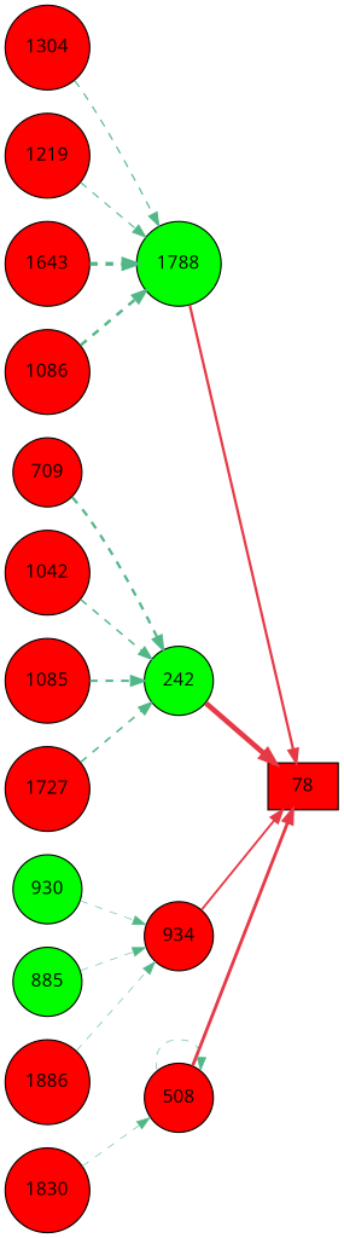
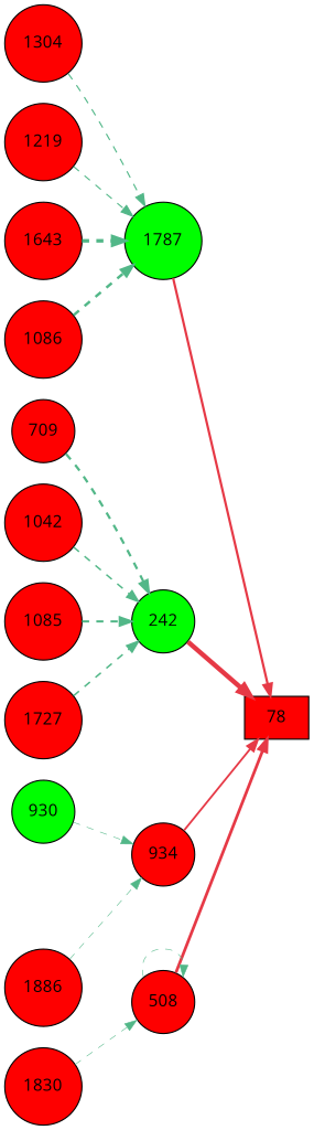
  digraph {
    fontname="Open Sans"
    rankdir=LR
    node [fillcolor="#fe0000" fontname="Open Sans" shape=circle style=filled]
    edge [color="#52b788" fontname="Open Sans" penwidth=0.50 style=dashed]
    n1 [label=1304]
-   n2 [fillcolor="#00fe00" label=1788]
+   n2 [fillcolor="#00fe00" label=1787]
    n3 [label=78 shape=box]
    n4 [label=1219]
    n5 [label=709]
    n6 [fillcolor="#00fe00" label=242]
    n7 [label=934]
    n8 [label=1830]
    n9 [label=508]
    n10 [label=1643]
    n11 [fillcolor="#00fe00" label=930]
    n12 [label=1042]
-   n13 [fillcolor="#01fd00" label=885]
    n14 [label=1086]
    n15 [label=1085]
    n16 [label=1886]
    n17 [label=1727]
    n1 -> n2 [penwidth=1.03]
    n2 -> n3 [color="#e63946" penwidth=2.00 style=""]
    n4 -> n2 [penwidth=0.99]
    n5 -> n6 [penwidth=2.02]
    n6 -> n3 [color="#e63946" penwidth=4.00 style=""]
    n7 -> n3 [color="#e63946" penwidth=1.64 style=""]
    n8 -> n9
    n9 -> n3 [color="#e63946" penwidth=2.50 style=""]
    n9 -> n9
    n10 -> n2 [penwidth=3.00]
    n11 -> n7
    n12 -> n6 [penwidth=1.33]
-   n13 -> n7
    n14 -> n2 [penwidth=2.21]
    n15 -> n6 [penwidth=1.81]
    n16 -> n7
    n17 -> n6 [penwidth=1.38]
  }
